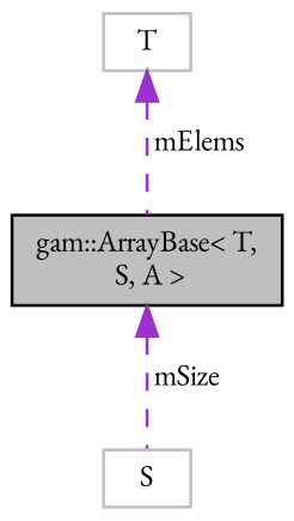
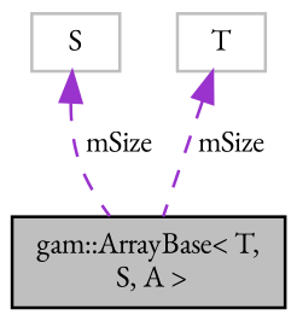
  digraph {
    fontname="EB Garamond"
    node [color=grey75 fontname="EB Garamond" fontsize=10 shape=record]
    edge [color=darkorchid3 dir=back fontname="EB Garamond" fontsize=10 labelfontname="FreeSans.ttf" labelfontsize=10 style=dashed]
    n1 [color=black fillcolor=grey75 fontcolor=black height=0.2 label="gam::ArrayBase\< T,\l S, A \>" style=filled width=0.4]
    n2 [height=0.2 label=S width=0.4]
    n3 [height=0.2 label=T width=0.4]
-   n1 -> n2 [label=" mSize"]
-   n3 -> n1 [label=" mElems"]
+   n2 -> n1 [label=" mSize"]
+   n3 -> n1 [label=" mSize"]
  }
